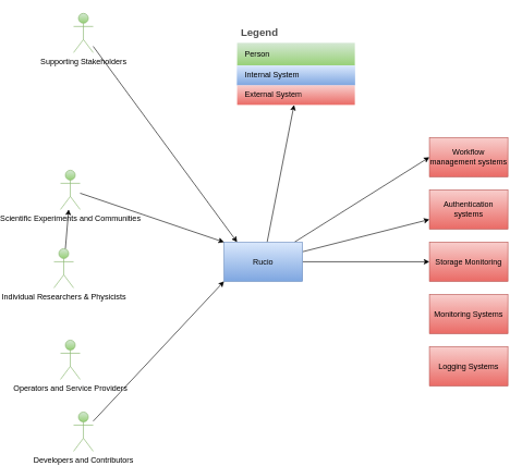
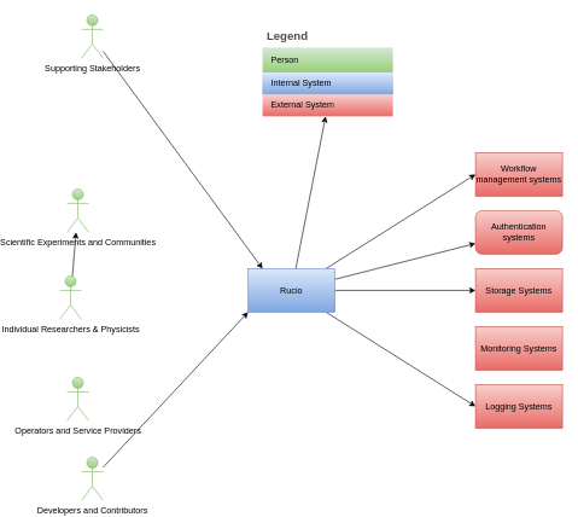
  <mxCell id="0" />
  <mxCell id="1" parent="0" />
  <mxCell id="2" style="rounded=0;orthogonalLoop=1;jettySize=auto;html=1;entryX=0;entryY=0.5;entryDx=0;entryDy=0;" parent="1" source="7" target="11" edge="1"><mxGeometry relative="1" as="geometry" /></mxCell>
  <mxCell id="3" style="rounded=0;orthogonalLoop=1;jettySize=auto;html=1;" parent="1" source="7" target="8" edge="1"><mxGeometry relative="1" as="geometry" /></mxCell>
  <mxCell id="4" style="rounded=0;orthogonalLoop=1;jettySize=auto;html=1;" parent="1" source="7" target="9" edge="1"><mxGeometry relative="1" as="geometry" /></mxCell>
  <mxCell id="5" style="rounded=0;orthogonalLoop=1;jettySize=auto;html=1;" parent="1" source="7" target="28" edge="1"><mxGeometry relative="1" as="geometry" /></mxCell>
+ <mxCell id="6" style="rounded=0;orthogonalLoop=1;jettySize=auto;html=1;entryX=0;entryY=0.5;entryDx=0;entryDy=0;" parent="1" source="7" target="12" edge="1"><mxGeometry relative="1" as="geometry" /></mxCell>
  <mxCell id="7" value="Rucio" style="rounded=0;whiteSpace=wrap;html=1;fillColor=#dae8fc;gradientColor=#7ea6e0;strokeColor=#6c8ebf;" parent="1" vertex="1"><mxGeometry x="280" y="370" width="120" height="60" as="geometry" /></mxCell>
- <mxCell id="8" value="Authentication systems" style="rounded=0;whiteSpace=wrap;html=1;fillColor=#f8cecc;gradientColor=#ea6b66;strokeColor=#b85450;" parent="1" vertex="1"><mxGeometry x="594" y="290" width="120" height="60" as="geometry" /></mxCell>
- <mxCell id="9" value="Storage Monitoring" style="rounded=0;whiteSpace=wrap;html=1;fillColor=#f8cecc;gradientColor=#ea6b66;strokeColor=#b85450;" parent="1" vertex="1"><mxGeometry x="594" y="370" width="120" height="60" as="geometry" /></mxCell>
+ <mxCell id="8" value="Authentication systems" style="whiteSpace=wrap;html=1;fillColor=#f8cecc;gradientColor=#ea6b66;strokeColor=#b85450;rounded=1;" parent="1" vertex="1"><mxGeometry x="594" y="290" width="120" height="60" as="geometry" /></mxCell>
+ <mxCell id="9" value="Storage Systems" style="rounded=0;whiteSpace=wrap;html=1;fillColor=#f8cecc;gradientColor=#ea6b66;strokeColor=#b85450;" parent="1" vertex="1"><mxGeometry x="594" y="370" width="120" height="60" as="geometry" /></mxCell>
  <mxCell id="10" value="Monitoring Systems" style="rounded=0;whiteSpace=wrap;html=1;fillColor=#f8cecc;gradientColor=#ea6b66;strokeColor=#b85450;" parent="1" vertex="1"><mxGeometry x="594" y="450" width="120" height="60" as="geometry" /></mxCell>
  <mxCell id="11" value="Workflow management systems" style="rounded=0;whiteSpace=wrap;html=1;fillColor=#f8cecc;gradientColor=#ea6b66;strokeColor=#b85450;" parent="1" vertex="1"><mxGeometry x="594" y="210" width="120" height="60" as="geometry" /></mxCell>
  <mxCell id="12" value="Logging Systems" style="rounded=0;whiteSpace=wrap;html=1;fillColor=#f8cecc;gradientColor=#ea6b66;strokeColor=#b85450;" parent="1" vertex="1"><mxGeometry x="594" y="530" width="120" height="60" as="geometry" /></mxCell>
- <mxCell id="13" style="rounded=0;orthogonalLoop=1;jettySize=auto;html=1;entryX=0;entryY=0;entryDx=0;entryDy=0;" parent="1" source="14" target="7" edge="1"><mxGeometry relative="1" as="geometry" /></mxCell>
  <mxCell id="14" value="Scientific Experiments and Communities" style="shape=umlActor;verticalLabelPosition=bottom;verticalAlign=top;html=1;outlineConnect=0;fillColor=#d5e8d4;gradientColor=#97d077;strokeColor=#82b366;" parent="1" vertex="1"><mxGeometry x="30" y="260" width="30" height="60" as="geometry" /></mxCell>
  <mxCell id="15" value="Individual Researchers &amp;amp; Physicists" style="shape=umlActor;verticalLabelPosition=bottom;verticalAlign=top;html=1;outlineConnect=0;fillColor=#d5e8d4;gradientColor=#97d077;strokeColor=#82b366;" parent="1" vertex="1"><mxGeometry x="20" y="380" width="30" height="60" as="geometry" /></mxCell>
  <mxCell id="16" value="Operators and Service Providers" style="shape=umlActor;verticalLabelPosition=bottom;verticalAlign=top;html=1;outlineConnect=0;fillColor=#d5e8d4;gradientColor=#97d077;strokeColor=#82b366;" parent="1" vertex="1"><mxGeometry x="30" y="520" width="30" height="60" as="geometry" /></mxCell>
  <mxCell id="17" style="rounded=0;orthogonalLoop=1;jettySize=auto;html=1;entryX=0;entryY=1;entryDx=0;entryDy=0;" parent="1" source="18" target="7" edge="1"><mxGeometry relative="1" as="geometry" /></mxCell>
  <mxCell id="18" value="&lt;div&gt;Developers and Contributors&lt;/div&gt;" style="shape=umlActor;verticalLabelPosition=bottom;verticalAlign=top;html=1;outlineConnect=0;fillColor=#d5e8d4;gradientColor=#97d077;strokeColor=#82b366;" parent="1" vertex="1"><mxGeometry x="50" y="630" width="30" height="60" as="geometry" /></mxCell>
  <mxCell id="19" style="rounded=0;orthogonalLoop=1;jettySize=auto;html=1;entryX=0.167;entryY=0;entryDx=0;entryDy=0;entryPerimeter=0;" parent="1" source="20" target="7" edge="1"><mxGeometry relative="1" as="geometry" /></mxCell>
  <mxCell id="20" value="Supporting Stakeholders" style="shape=umlActor;verticalLabelPosition=bottom;verticalAlign=top;html=1;outlineConnect=0;fillColor=#d5e8d4;gradientColor=#97d077;strokeColor=#82b366;" parent="1" vertex="1"><mxGeometry x="50" y="20" width="30" height="60" as="geometry" /></mxCell>
  <mxCell id="21" style="rounded=0;orthogonalLoop=1;jettySize=auto;html=1;" parent="1" source="15" target="14" edge="1"><mxGeometry relative="1" as="geometry" /></mxCell>
  <mxCell id="22" value="Legend" style="shape=table;startSize=30;container=1;collapsible=0;childLayout=tableLayout;fontSize=16;align=left;verticalAlign=top;fillColor=none;strokeColor=none;fontColor=#4D4D4D;fontStyle=1;spacingLeft=6;spacing=0;resizable=0;" parent="1" vertex="1"><mxGeometry x="300" y="35" width="180" height="125" as="geometry" /></mxCell>
  <mxCell id="23" value="" style="shape=tableRow;horizontal=0;startSize=0;swimlaneHead=0;swimlaneBody=0;strokeColor=inherit;top=0;left=0;bottom=0;right=0;collapsible=0;dropTarget=0;fillColor=none;points=[[0,0.5],[1,0.5]];portConstraint=eastwest;fontSize=12;" parent="22" vertex="1"><mxGeometry y="30" width="180" height="35" as="geometry" /></mxCell>
  <mxCell id="24" value="Person" style="shape=partialRectangle;html=1;whiteSpace=wrap;connectable=0;strokeColor=#82b366;overflow=hidden;fillColor=#d5e8d4;top=0;left=0;bottom=0;right=0;pointerEvents=1;fontSize=12;align=left;gradientColor=#97d077;spacingLeft=10;spacingRight=4;" parent="23" vertex="1"><mxGeometry width="180" height="35" as="geometry"><mxRectangle width="180" height="35" as="alternateBounds" /></mxGeometry></mxCell>
  <mxCell id="25" value="" style="shape=tableRow;horizontal=0;startSize=0;swimlaneHead=0;swimlaneBody=0;strokeColor=#6c8ebf;top=0;left=0;bottom=0;right=0;collapsible=0;dropTarget=0;fillColor=#dae8fc;points=[[0,0.5],[1,0.5]];portConstraint=eastwest;fontSize=12;gradientColor=#7ea6e0;" parent="22" vertex="1"><mxGeometry y="65" width="180" height="30" as="geometry" /></mxCell>
  <mxCell id="26" value="Internal System" style="shape=partialRectangle;html=1;whiteSpace=wrap;connectable=0;strokeColor=#6c8ebf;overflow=hidden;fillColor=#dae8fc;top=0;left=0;bottom=0;right=0;pointerEvents=1;fontSize=12;align=left;gradientColor=#7ea6e0;spacingLeft=10;spacingRight=4;" parent="25" vertex="1"><mxGeometry width="180" height="30" as="geometry"><mxRectangle width="180" height="30" as="alternateBounds" /></mxGeometry></mxCell>
  <mxCell id="27" value="" style="shape=tableRow;horizontal=0;startSize=0;swimlaneHead=0;swimlaneBody=0;strokeColor=inherit;top=0;left=0;bottom=0;right=0;collapsible=0;dropTarget=0;fillColor=none;points=[[0,0.5],[1,0.5]];portConstraint=eastwest;fontSize=12;" parent="22" vertex="1"><mxGeometry y="95" width="180" height="30" as="geometry" /></mxCell>
  <mxCell id="28" value="External System" style="shape=partialRectangle;html=1;whiteSpace=wrap;connectable=0;strokeColor=#b85450;overflow=hidden;fillColor=#f8cecc;top=0;left=0;bottom=0;right=0;pointerEvents=1;fontSize=12;align=left;gradientColor=#ea6b66;spacingLeft=10;spacingRight=4;" parent="27" vertex="1"><mxGeometry width="180" height="30" as="geometry"><mxRectangle width="180" height="30" as="alternateBounds" /></mxGeometry></mxCell>
